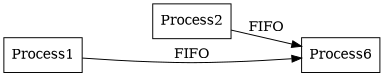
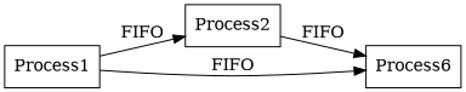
  digraph {
    rankdir=LR
    node [shape=box]
    Process1
    Process2
    n3 [label=Process6]
+   Process1 -> Process2 [label=FIFO]
    Process1 -> n3 [label=FIFO]
    Process2 -> n3 [label=FIFO]
  }
